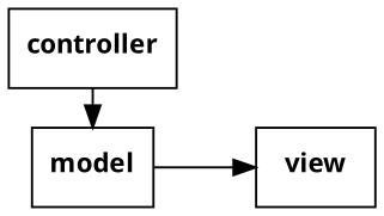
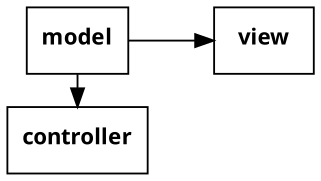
  digraph {
    rankdir=LR
    node [fontname="Sans serif" fontsize=12 shape=rect]
    controller [label=<<B>\N</B>>]
    model [label=<<B>\N</B>>]
    view [label=<<B>\N</B>>]
    subgraph sub_1 {
      rank=same
      controller
      model
    }
-   controller -> model
+   model -> controller
    model -> view
  }
